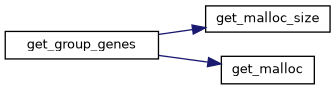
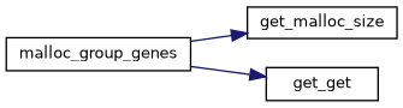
  digraph {
    rankdir=LR
    node [color=black fillcolor=white fontname=Helvetica fontsize=10 shape=record style=filled]
    edge [color=midnightblue fontname=Helvetica fontsize=10 labelfontname=Helvetica labelfontsize=10 style=solid]
-   n1 [height=0.2 label=get_group_genes width=0.4]
+   n1 [height=0.2 label=malloc_group_genes width=0.4]
    n2 [height=0.2 label=get_malloc_size width=0.4]
-   n3 [height=0.2 label=get_malloc width=0.4]
+   n3 [height=0.2 label=get_get width=0.4]
    n1 -> n2
    n1 -> n3
  }
